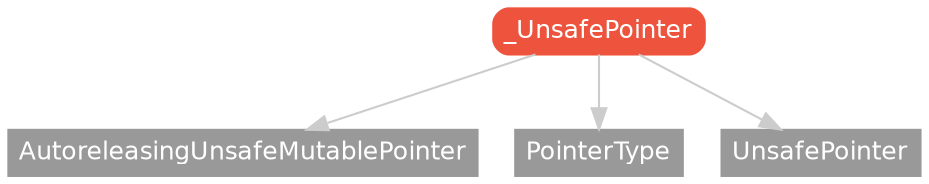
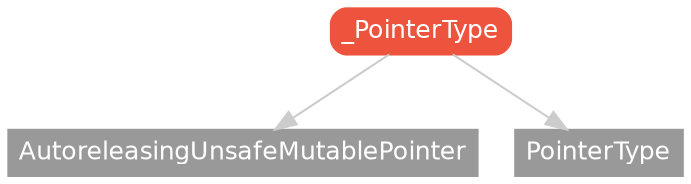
  strict digraph {
    node [color="#999999" fillcolor="#999999" fontcolor=white fontname=Helvetica fontsize=12 margin="0.07,0.05" shape=box style=filled]
    edge [color="#cccccc"]
    AutoreleasingUnsafeMutablePointer [height=0.3]
    n2 [height=0.3 label=PointerType]
-   UnsafePointer [height=0.3]
-   _PointerType [color="#ee543d" fillcolor="#ee543d" height=0.3 style="filled,rounded" label=_UnsafePointer]
+   _PointerType [color="#ee543d" fillcolor="#ee543d" height=0.3 style="filled,rounded"]
    subgraph sub_1 {
      rank=max
      AutoreleasingUnsafeMutablePointer
      n2
-     UnsafePointer
    }
    _PointerType -> AutoreleasingUnsafeMutablePointer
    _PointerType -> n2
-   _PointerType -> UnsafePointer
  }
